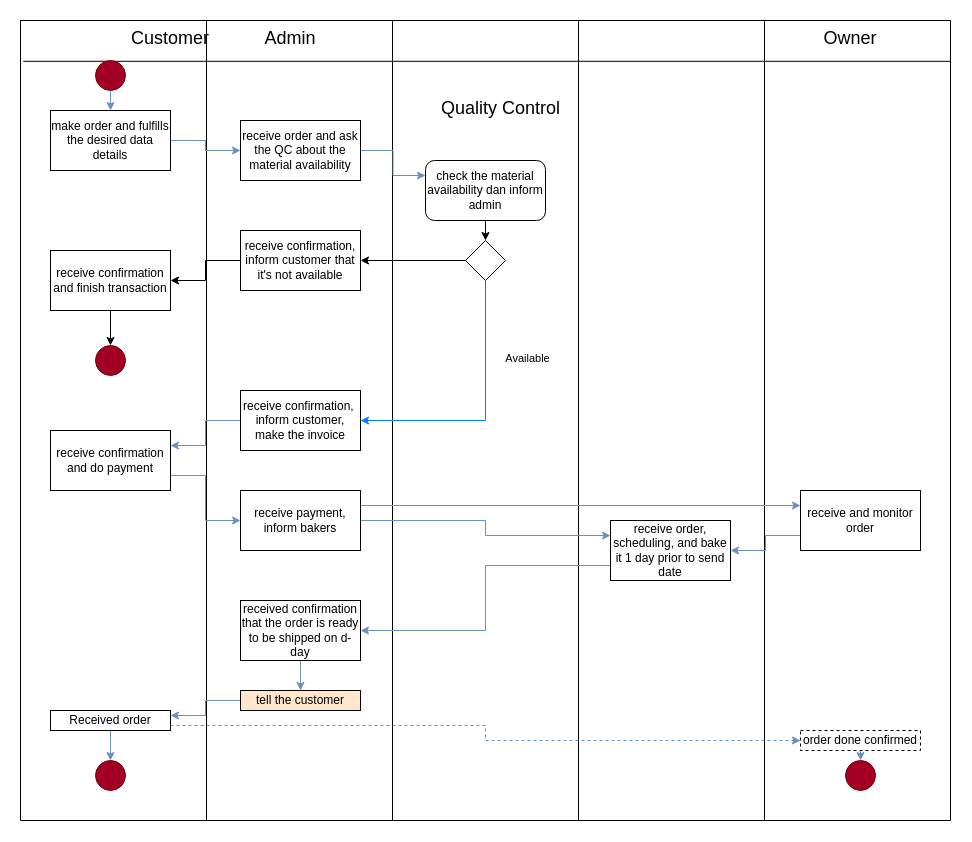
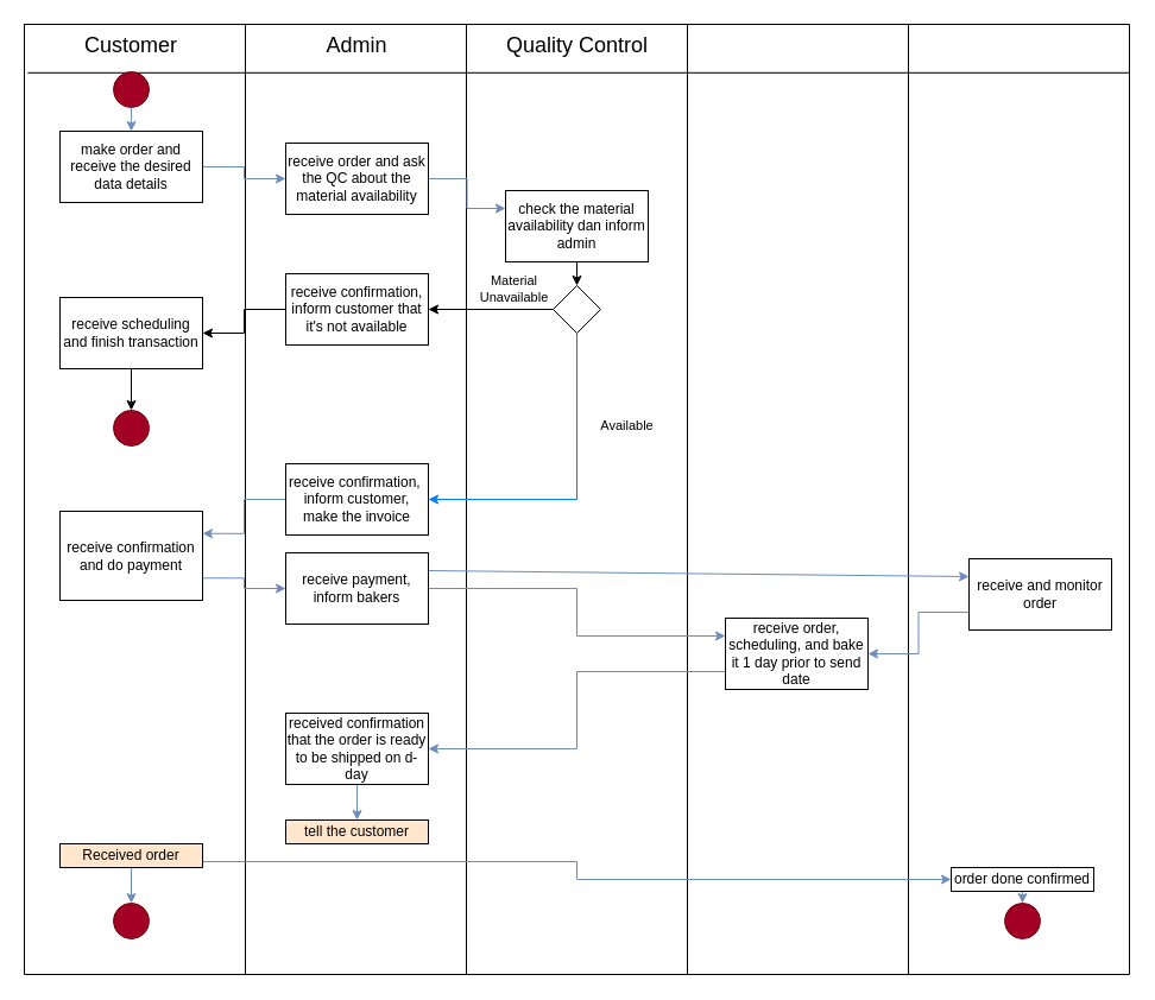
  <mxCell id="0" />
  <mxCell id="1" parent="0" />
  <mxCell id="2" value="" style="shape=table;startSize=0;container=1;collapsible=0;childLayout=tableLayout;" vertex="1" parent="1"><mxGeometry x="20" y="20" width="930" height="800" as="geometry" /></mxCell>
  <mxCell id="3" value="" style="shape=tableRow;horizontal=0;startSize=0;swimlaneHead=0;swimlaneBody=0;strokeColor=inherit;top=0;left=0;bottom=0;right=0;collapsible=0;dropTarget=0;fillColor=none;points=[[0,0.5],[1,0.5]];portConstraint=eastwest;" vertex="1" parent="2"><mxGeometry width="930" height="800" as="geometry" /></mxCell>
  <mxCell id="4" value="" style="shape=partialRectangle;html=1;whiteSpace=wrap;connectable=0;strokeColor=inherit;overflow=hidden;fillColor=none;top=0;left=0;bottom=0;right=0;pointerEvents=1;" vertex="1" parent="3"><mxGeometry width="186" height="800" as="geometry"><mxRectangle width="186" height="800" as="alternateBounds" /></mxGeometry></mxCell>
  <mxCell id="5" value="" style="shape=partialRectangle;html=1;whiteSpace=wrap;connectable=0;strokeColor=inherit;overflow=hidden;fillColor=none;top=0;left=0;bottom=0;right=0;pointerEvents=1;" vertex="1" parent="3"><mxGeometry x="186" width="186" height="800" as="geometry"><mxRectangle width="186" height="800" as="alternateBounds" /></mxGeometry></mxCell>
  <mxCell id="6" value="" style="shape=partialRectangle;html=1;whiteSpace=wrap;connectable=0;strokeColor=inherit;overflow=hidden;fillColor=none;top=0;left=0;bottom=0;right=0;pointerEvents=1;" vertex="1" parent="3"><mxGeometry x="372" width="186" height="800" as="geometry"><mxRectangle width="186" height="800" as="alternateBounds" /></mxGeometry></mxCell>
  <mxCell id="7" value="" style="shape=partialRectangle;html=1;whiteSpace=wrap;connectable=0;strokeColor=inherit;overflow=hidden;fillColor=none;top=0;left=0;bottom=0;right=0;pointerEvents=1;" vertex="1" parent="3"><mxGeometry x="558" width="186" height="800" as="geometry"><mxRectangle width="186" height="800" as="alternateBounds" /></mxGeometry></mxCell>
  <mxCell id="8" value="" style="shape=partialRectangle;html=1;whiteSpace=wrap;connectable=0;strokeColor=inherit;overflow=hidden;fillColor=none;top=0;left=0;bottom=0;right=0;pointerEvents=1;" vertex="1" parent="3"><mxGeometry x="744" width="186" height="800" as="geometry"><mxRectangle width="186" height="800" as="alternateBounds" /></mxGeometry></mxCell>
  <mxCell id="9" value="" style="endArrow=none;html=1;rounded=0;exitX=0.003;exitY=0.051;exitDx=0;exitDy=0;exitPerimeter=0;entryX=1;entryY=0.051;entryDx=0;entryDy=0;entryPerimeter=0;" edge="1" parent="2" source="3" target="3"><mxGeometry width="50" height="50" relative="1" as="geometry"><mxPoint x="560" y="-50" as="sourcePoint" /><mxPoint x="610" y="-100" as="targetPoint" /></mxGeometry></mxCell>
- <mxCell id="10" value="&lt;span style=&quot;font-size: 18px;&quot;&gt;Customer&lt;/span&gt;" style="text;html=1;strokeColor=none;fillColor=none;align=center;verticalAlign=middle;whiteSpace=wrap;rounded=0;" vertex="1" parent="1"><mxGeometry x="140" y="23" width="60" height="30" as="geometry" /></mxCell>
- <mxCell id="11" value="&lt;font style=&quot;font-size: 18px;&quot;&gt;Admin&lt;/font&gt;" style="text;html=1;strokeColor=none;fillColor=none;align=center;verticalAlign=middle;whiteSpace=wrap;rounded=0;" vertex="1" parent="1"><mxGeometry x="260" y="23" width="60" height="30" as="geometry" /></mxCell>
- <mxCell id="12" value="&lt;font style=&quot;font-size: 18px;&quot;&gt;Quality Control&lt;/font&gt;" style="text;html=1;strokeColor=none;fillColor=none;align=center;verticalAlign=middle;whiteSpace=wrap;rounded=0;" vertex="1" parent="1"><mxGeometry x="432.5" y="93" width="135" height="30" as="geometry" /></mxCell>
- <mxCell id="13" value="&lt;font style=&quot;font-size: 18px;&quot;&gt;Owner&lt;/font&gt;" style="text;html=1;strokeColor=none;fillColor=none;align=center;verticalAlign=middle;whiteSpace=wrap;rounded=0;" vertex="1" parent="1"><mxGeometry x="820" y="23" width="60" height="30" as="geometry" /></mxCell>
+ <mxCell id="10" value="&lt;span style=&quot;font-size: 18px;&quot;&gt;Customer&lt;/span&gt;" style="text;html=1;strokeColor=none;fillColor=none;align=center;verticalAlign=middle;whiteSpace=wrap;rounded=0;" vertex="1" parent="1"><mxGeometry x="80" y="23" width="60" height="30" as="geometry" /></mxCell>
+ <mxCell id="11" value="&lt;font style=&quot;font-size: 18px;&quot;&gt;Admin&lt;/font&gt;" style="text;html=1;strokeColor=none;fillColor=none;align=center;verticalAlign=middle;whiteSpace=wrap;rounded=0;" vertex="1" parent="1"><mxGeometry x="270" y="23" width="60" height="30" as="geometry" /></mxCell>
+ <mxCell id="12" value="&lt;font style=&quot;font-size: 18px;&quot;&gt;Quality Control&lt;/font&gt;" style="text;html=1;strokeColor=none;fillColor=none;align=center;verticalAlign=middle;whiteSpace=wrap;rounded=0;" vertex="1" parent="1"><mxGeometry x="417.5" y="23" width="135" height="30" as="geometry" /></mxCell>
  <mxCell id="14" value="" style="ellipse;whiteSpace=wrap;html=1;aspect=fixed;fillColor=#a20025;strokeColor=#6F0000;fontColor=#ffffff;" vertex="1" parent="1"><mxGeometry x="95" y="60" width="30" height="30" as="geometry" /></mxCell>
  <mxCell id="15" style="edgeStyle=orthogonalEdgeStyle;rounded=0;orthogonalLoop=1;jettySize=auto;html=1;exitX=1;exitY=0.5;exitDx=0;exitDy=0;entryX=0;entryY=0.5;entryDx=0;entryDy=0;fillColor=#dae8fc;strokeColor=#6c8ebf;" edge="1" parent="1" source="16" target="19"><mxGeometry relative="1" as="geometry" /></mxCell>
- <mxCell id="16" value="make order and fulfills the desired data details" style="rounded=0;whiteSpace=wrap;html=1;" vertex="1" parent="1"><mxGeometry x="50" y="110" width="120" height="60" as="geometry" /></mxCell>
+ <mxCell id="16" value="make order and receive the desired data details" style="rounded=0;whiteSpace=wrap;html=1;" vertex="1" parent="1"><mxGeometry x="50" y="110" width="120" height="60" as="geometry" /></mxCell>
  <mxCell id="17" style="edgeStyle=orthogonalEdgeStyle;rounded=0;orthogonalLoop=1;jettySize=auto;html=1;exitX=0.5;exitY=1;exitDx=0;exitDy=0;startArrow=none;startFill=0;fillColor=#dae8fc;strokeColor=#6c8ebf;" edge="1" parent="1" source="14"><mxGeometry relative="1" as="geometry"><mxPoint x="110" y="110" as="targetPoint" /><Array as="points"><mxPoint x="110" y="100" /><mxPoint x="110" y="100" /></Array></mxGeometry></mxCell>
  <mxCell id="18" style="edgeStyle=orthogonalEdgeStyle;rounded=0;orthogonalLoop=1;jettySize=auto;html=1;exitX=1;exitY=0.5;exitDx=0;exitDy=0;entryX=0;entryY=0.25;entryDx=0;entryDy=0;fillColor=#dae8fc;strokeColor=#6c8ebf;" edge="1" parent="1" source="19" target="21"><mxGeometry relative="1" as="geometry" /></mxCell>
  <mxCell id="19" value="receive order and ask the QC about the material availability" style="rounded=0;whiteSpace=wrap;html=1;" vertex="1" parent="1"><mxGeometry x="240" y="120" width="120" height="60" as="geometry" /></mxCell>
  <mxCell id="20" style="edgeStyle=orthogonalEdgeStyle;rounded=0;orthogonalLoop=1;jettySize=auto;html=1;exitX=0.5;exitY=1;exitDx=0;exitDy=0;entryX=0.5;entryY=0;entryDx=0;entryDy=0;" edge="1" parent="1" source="21" target="46"><mxGeometry relative="1" as="geometry" /></mxCell>
- <mxCell id="21" value="check the material availability dan inform admin" style="whiteSpace=wrap;html=1;rounded=1;" vertex="1" parent="1"><mxGeometry x="425" y="160" width="120" height="60" as="geometry" /></mxCell>
+ <mxCell id="21" value="check the material availability dan inform admin" style="rounded=0;whiteSpace=wrap;html=1;" vertex="1" parent="1"><mxGeometry x="425" y="160" width="120" height="60" as="geometry" /></mxCell>
  <mxCell id="22" style="edgeStyle=orthogonalEdgeStyle;rounded=0;orthogonalLoop=1;jettySize=auto;html=1;exitX=0;exitY=0.5;exitDx=0;exitDy=0;entryX=1;entryY=0.25;entryDx=0;entryDy=0;fillColor=#dae8fc;strokeColor=#6c8ebf;" edge="1" parent="1" source="23" target="25"><mxGeometry relative="1" as="geometry" /></mxCell>
  <mxCell id="23" value="receive confirmation,&amp;nbsp; inform customer, make the invoice" style="rounded=0;whiteSpace=wrap;html=1;" vertex="1" parent="1"><mxGeometry x="240" y="390" width="120" height="60" as="geometry" /></mxCell>
  <mxCell id="24" style="edgeStyle=orthogonalEdgeStyle;rounded=0;orthogonalLoop=1;jettySize=auto;html=1;exitX=1;exitY=0.75;exitDx=0;exitDy=0;entryX=0;entryY=0.5;entryDx=0;entryDy=0;fillColor=#dae8fc;strokeColor=#6c8ebf;" edge="1" parent="1" source="25" target="28"><mxGeometry relative="1" as="geometry" /></mxCell>
- <mxCell id="25" value="receive confirmation and do payment" style="rounded=0;whiteSpace=wrap;html=1;" vertex="1" parent="1"><mxGeometry x="50" y="430" width="120" height="60" as="geometry" /></mxCell>
+ <mxCell id="25" value="receive confirmation and do payment" style="rounded=0;whiteSpace=wrap;html=1;" vertex="1" parent="1"><mxGeometry x="50" y="430" width="120" height="75" as="geometry" /></mxCell>
  <mxCell id="26" style="edgeStyle=orthogonalEdgeStyle;rounded=0;orthogonalLoop=1;jettySize=auto;html=1;exitX=1;exitY=0.5;exitDx=0;exitDy=0;entryX=0;entryY=0.25;entryDx=0;entryDy=0;fillColor=#dae8fc;strokeColor=#6c8ebf;" edge="1" parent="1" source="28" target="30"><mxGeometry relative="1" as="geometry" /></mxCell>
  <mxCell id="27" style="rounded=0;orthogonalLoop=1;jettySize=auto;html=1;exitX=1;exitY=0.25;exitDx=0;exitDy=0;entryX=0;entryY=0.25;entryDx=0;entryDy=0;fillColor=#dae8fc;strokeColor=#6c8ebf;" edge="1" parent="1" source="28" target="32"><mxGeometry relative="1" as="geometry" /></mxCell>
- <mxCell id="28" value="receive payment, inform bakers" style="rounded=0;whiteSpace=wrap;html=1;" vertex="1" parent="1"><mxGeometry x="240" y="490" width="120" height="60" as="geometry" /></mxCell>
+ <mxCell id="28" value="receive payment, inform bakers" style="rounded=0;whiteSpace=wrap;html=1;" vertex="1" parent="1"><mxGeometry x="240" y="465" width="120" height="60" as="geometry" /></mxCell>
  <mxCell id="29" style="edgeStyle=orthogonalEdgeStyle;rounded=0;orthogonalLoop=1;jettySize=auto;html=1;exitX=0;exitY=0.75;exitDx=0;exitDy=0;entryX=1;entryY=0.5;entryDx=0;entryDy=0;fillColor=#dae8fc;strokeColor=#6c8ebf;" edge="1" parent="1" source="30" target="34"><mxGeometry relative="1" as="geometry" /></mxCell>
  <mxCell id="30" value="receive order, scheduling, and bake it 1 day prior to send date" style="rounded=0;whiteSpace=wrap;html=1;" vertex="1" parent="1"><mxGeometry x="610" y="520" width="120" height="60" as="geometry" /></mxCell>
  <mxCell id="31" style="edgeStyle=orthogonalEdgeStyle;rounded=0;orthogonalLoop=1;jettySize=auto;html=1;exitX=0;exitY=0.75;exitDx=0;exitDy=0;entryX=1;entryY=0.5;entryDx=0;entryDy=0;fillColor=#dae8fc;strokeColor=#6c8ebf;" edge="1" parent="1" source="32" target="30"><mxGeometry relative="1" as="geometry" /></mxCell>
- <mxCell id="32" value="receive and monitor order" style="rounded=0;whiteSpace=wrap;html=1;" vertex="1" parent="1"><mxGeometry x="800" y="490" width="120" height="60" as="geometry" /></mxCell>
+ <mxCell id="32" value="receive and monitor order" style="rounded=0;whiteSpace=wrap;html=1;" vertex="1" parent="1"><mxGeometry x="815" y="470" width="120" height="60" as="geometry" /></mxCell>
  <mxCell id="33" style="edgeStyle=orthogonalEdgeStyle;rounded=0;orthogonalLoop=1;jettySize=auto;html=1;exitX=0.5;exitY=1;exitDx=0;exitDy=0;entryX=0.5;entryY=0;entryDx=0;entryDy=0;fillColor=#dae8fc;strokeColor=#6c8ebf;" edge="1" parent="1" source="34" target="36"><mxGeometry relative="1" as="geometry" /></mxCell>
  <mxCell id="34" value="received confirmation that the order is ready to be shipped on d-day" style="rounded=0;whiteSpace=wrap;html=1;" vertex="1" parent="1"><mxGeometry x="240" y="600" width="120" height="60" as="geometry" /></mxCell>
- <mxCell id="35" style="edgeStyle=orthogonalEdgeStyle;rounded=0;orthogonalLoop=1;jettySize=auto;html=1;exitX=0;exitY=0.5;exitDx=0;exitDy=0;entryX=1;entryY=0.25;entryDx=0;entryDy=0;fillColor=#dae8fc;strokeColor=#6c8ebf;" edge="1" parent="1" source="36" target="39"><mxGeometry relative="1" as="geometry" /></mxCell>
  <mxCell id="36" value="tell the customer" style="rounded=0;whiteSpace=wrap;html=1;fillColor=#ffe6cc;" vertex="1" parent="1"><mxGeometry x="240" y="690" width="120" height="20" as="geometry" /></mxCell>
  <mxCell id="37" style="edgeStyle=orthogonalEdgeStyle;rounded=0;orthogonalLoop=1;jettySize=auto;html=1;exitX=0.5;exitY=1;exitDx=0;exitDy=0;fillColor=#dae8fc;strokeColor=#6c8ebf;" edge="1" parent="1" source="39" target="40"><mxGeometry relative="1" as="geometry" /></mxCell>
- <mxCell id="38" style="edgeStyle=orthogonalEdgeStyle;rounded=0;orthogonalLoop=1;jettySize=auto;html=1;exitX=1;exitY=0.75;exitDx=0;exitDy=0;entryX=0;entryY=0.5;entryDx=0;entryDy=0;fillColor=#dae8fc;strokeColor=#6c8ebf;dashed=1;" edge="1" parent="1" source="39" target="42"><mxGeometry relative="1" as="geometry" /></mxCell>
- <mxCell id="39" value="Received order" style="rounded=0;whiteSpace=wrap;html=1;" vertex="1" parent="1"><mxGeometry x="50" y="710" width="120" height="20" as="geometry" /></mxCell>
+ <mxCell id="38" style="edgeStyle=orthogonalEdgeStyle;rounded=0;orthogonalLoop=1;jettySize=auto;html=1;exitX=1;exitY=0.75;exitDx=0;exitDy=0;entryX=0;entryY=0.5;entryDx=0;entryDy=0;fillColor=#dae8fc;strokeColor=#6c8ebf;" edge="1" parent="1" source="39" target="42"><mxGeometry relative="1" as="geometry" /></mxCell>
+ <mxCell id="39" value="Received order" style="rounded=0;whiteSpace=wrap;html=1;fillColor=#ffe6cc;" vertex="1" parent="1"><mxGeometry x="50" y="710" width="120" height="20" as="geometry" /></mxCell>
  <mxCell id="40" value="" style="ellipse;whiteSpace=wrap;html=1;aspect=fixed;fillColor=#a20025;strokeColor=#6F0000;fontColor=#ffffff;" vertex="1" parent="1"><mxGeometry x="95" y="760" width="30" height="30" as="geometry" /></mxCell>
  <mxCell id="41" style="edgeStyle=orthogonalEdgeStyle;rounded=0;orthogonalLoop=1;jettySize=auto;html=1;exitX=0.5;exitY=1;exitDx=0;exitDy=0;entryX=0.5;entryY=0;entryDx=0;entryDy=0;fillColor=#dae8fc;strokeColor=#6c8ebf;" edge="1" parent="1" source="42" target="43"><mxGeometry relative="1" as="geometry" /></mxCell>
- <mxCell id="42" value="order done confirmed" style="rounded=0;whiteSpace=wrap;html=1;dashed=1;" vertex="1" parent="1"><mxGeometry x="800" y="730" width="120" height="20" as="geometry" /></mxCell>
+ <mxCell id="42" value="order done confirmed" style="rounded=0;whiteSpace=wrap;html=1;" vertex="1" parent="1"><mxGeometry x="800" y="730" width="120" height="20" as="geometry" /></mxCell>
  <mxCell id="43" value="" style="ellipse;whiteSpace=wrap;html=1;aspect=fixed;fillColor=#a20025;strokeColor=#6F0000;fontColor=#ffffff;" vertex="1" parent="1"><mxGeometry x="845" y="760" width="30" height="30" as="geometry" /></mxCell>
  <mxCell id="44" style="edgeStyle=orthogonalEdgeStyle;rounded=0;orthogonalLoop=1;jettySize=auto;html=1;exitX=0;exitY=0.5;exitDx=0;exitDy=0;" edge="1" parent="1" source="46" target="48"><mxGeometry relative="1" as="geometry" /></mxCell>
  <mxCell id="45" style="edgeStyle=orthogonalEdgeStyle;rounded=0;orthogonalLoop=1;jettySize=auto;html=1;exitX=0.5;exitY=1;exitDx=0;exitDy=0;entryX=1;entryY=0.5;entryDx=0;entryDy=0;strokeColor=#007FFF;" edge="1" parent="1" source="46" target="23"><mxGeometry relative="1" as="geometry" /></mxCell>
  <mxCell id="46" value="" style="rhombus;whiteSpace=wrap;html=1;" vertex="1" parent="1"><mxGeometry x="465" y="240" width="40" height="40" as="geometry" /></mxCell>
  <mxCell id="47" style="edgeStyle=orthogonalEdgeStyle;rounded=0;orthogonalLoop=1;jettySize=auto;html=1;exitX=0;exitY=0.5;exitDx=0;exitDy=0;entryX=1;entryY=0.5;entryDx=0;entryDy=0;" edge="1" parent="1" source="48" target="50"><mxGeometry relative="1" as="geometry" /></mxCell>
  <mxCell id="48" value="receive confirmation, inform customer that it's not available" style="rounded=0;whiteSpace=wrap;html=1;" vertex="1" parent="1"><mxGeometry x="240" y="230" width="120" height="60" as="geometry" /></mxCell>
  <mxCell id="49" style="edgeStyle=orthogonalEdgeStyle;rounded=0;orthogonalLoop=1;jettySize=auto;html=1;exitX=0.5;exitY=1;exitDx=0;exitDy=0;" edge="1" parent="1" source="50" target="51"><mxGeometry relative="1" as="geometry" /></mxCell>
- <mxCell id="50" value="receive confirmation and finish transaction" style="rounded=0;whiteSpace=wrap;html=1;" vertex="1" parent="1"><mxGeometry x="50" y="250" width="120" height="60" as="geometry" /></mxCell>
+ <mxCell id="50" value="receive scheduling and finish transaction" style="rounded=0;whiteSpace=wrap;html=1;" vertex="1" parent="1"><mxGeometry x="50" y="250" width="120" height="60" as="geometry" /></mxCell>
  <mxCell id="51" value="" style="ellipse;whiteSpace=wrap;html=1;aspect=fixed;fillColor=#a20025;strokeColor=#6F0000;fontColor=#ffffff;" vertex="1" parent="1"><mxGeometry x="95" y="345" width="30" height="30" as="geometry" /></mxCell>
  <mxCell id="52" value="&lt;span style=&quot;font-size: 11px;&quot;&gt;Available&lt;/span&gt;" style="text;html=1;strokeColor=none;fillColor=none;align=center;verticalAlign=middle;whiteSpace=wrap;rounded=0;fontSize=11;" vertex="1" parent="1"><mxGeometry x="505" y="350" width="45" height="15" as="geometry" /></mxCell>
+ <mxCell id="53" value="&lt;span style=&quot;font-size: 11px;&quot;&gt;Material Unavailable&lt;/span&gt;" style="text;html=1;strokeColor=none;fillColor=none;align=center;verticalAlign=middle;whiteSpace=wrap;rounded=0;fontSize=11;" vertex="1" parent="1"><mxGeometry x="410" y="235" width="45" height="15" as="geometry" /></mxCell>
